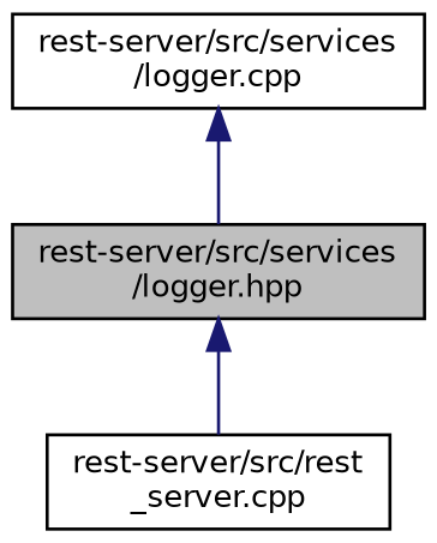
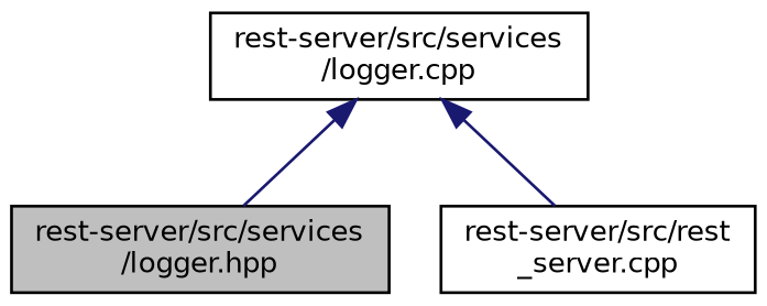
  digraph {
    node [color=black fillcolor=white fontname=Helvetica fontsize=10 shape=record style=filled]
    edge [color=midnightblue dir=back fontname=Helvetica fontsize=10 labelfontname=Helvetica labelfontsize=10 style=solid]
    n1 [fillcolor=grey75 fontcolor=black height=0.2 label="rest-server/src/services\l/logger.hpp" width=0.4]
    n2 [height=0.2 label="rest-server/src/rest\l_server.cpp" width=0.4]
    n3 [height=0.2 label="rest-server/src/services\l/logger.cpp" width=0.4]
-   n1 -> n2
+   n3 -> n2
    n3 -> n1
  }
